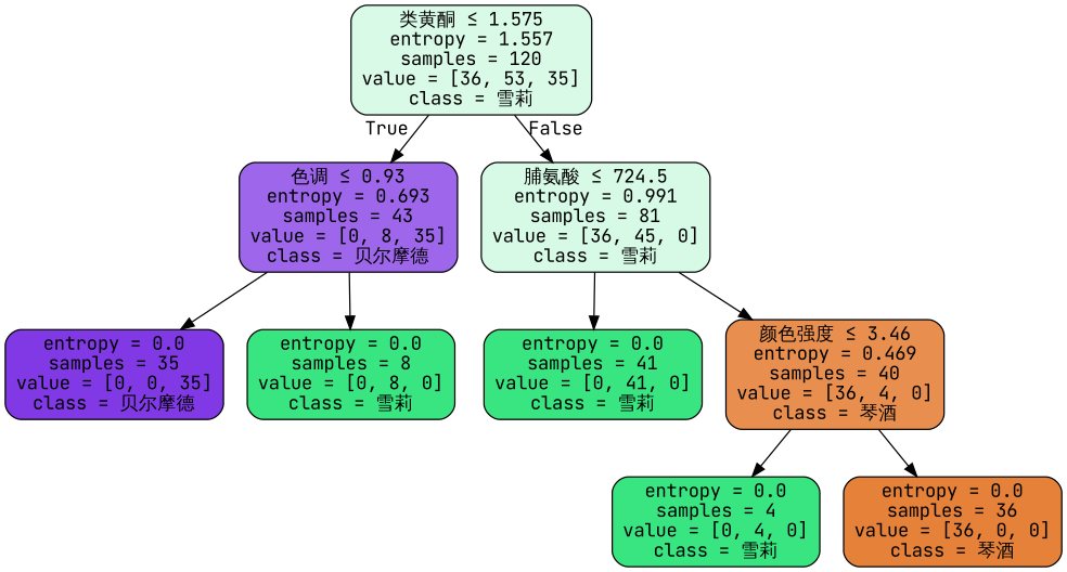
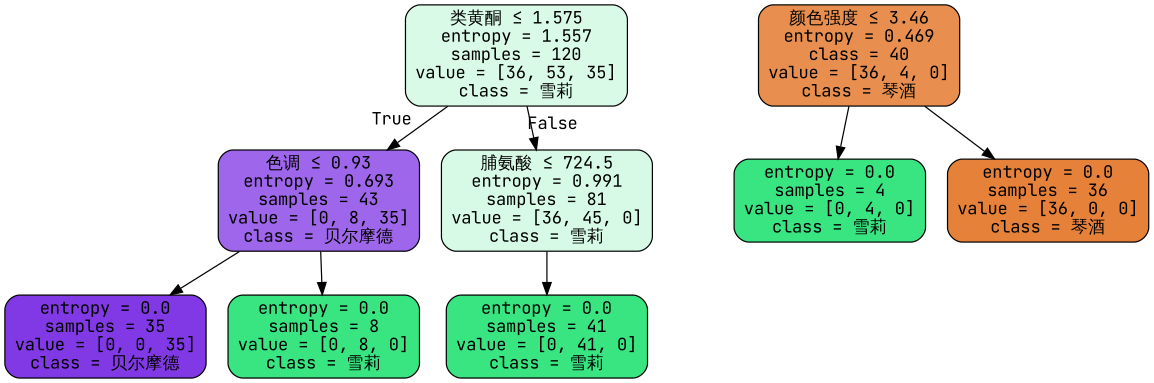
  digraph {
    fontname="JetBrains Mono"
    node [color=black fillcolor="#39e581" fontname="JetBrains Mono" shape=box style="filled, rounded"]
    edge [fontname="JetBrains Mono"]
    n1 [fillcolor="#d9fae7" label=<类黄酮 &le; 1.575<br/>entropy = 1.557<br/>samples = 120<br/>value = [36, 53, 35]<br/>class = 雪莉>]
    n2 [fillcolor="#9e66eb" label=<色调 &le; 0.93<br/>entropy = 0.693<br/>samples = 43<br/>value = [0, 8, 35]<br/>class = 贝尔摩德>]
    n3 [fillcolor="#d7fae6" label=<脯氨酸 &le; 724.5<br/>entropy = 0.991<br/>samples = 81<br/>value = [36, 45, 0]<br/>class = 雪莉>]
    n4 [fillcolor="#8139e5" label=<entropy = 0.0<br/>samples = 35<br/>value = [0, 0, 35]<br/>class = 贝尔摩德>]
    n5 [label=<entropy = 0.0<br/>samples = 8<br/>value = [0, 8, 0]<br/>class = 雪莉>]
    n6 [label=<entropy = 0.0<br/>samples = 41<br/>value = [0, 41, 0]<br/>class = 雪莉>]
-   n7 [fillcolor="#e88f4f" label=<颜色强度 &le; 3.46<br/>entropy = 0.469<br/>samples = 40<br/>value = [36, 4, 0]<br/>class = 琴酒>]
+   n7 [fillcolor="#e88f4f" label=<颜色强度 &le; 3.46<br/>entropy = 0.469<br/>class = 40<br/>value = [36, 4, 0]<br/>class = 琴酒>]
    n8 [label=<entropy = 0.0<br/>samples = 4<br/>value = [0, 4, 0]<br/>class = 雪莉>]
    n9 [fillcolor="#e58139" label=<entropy = 0.0<br/>samples = 36<br/>value = [36, 0, 0]<br/>class = 琴酒>]
    n1 -> n2 [headlabel=True labelangle=45 labeldistance=2.5]
    n1 -> n3 [headlabel=False labelangle=-45 labeldistance=2.5]
    n2 -> n4
    n2 -> n5
    n3 -> n6
-   n3 -> n7
    n7 -> n8
    n7 -> n9
  }
